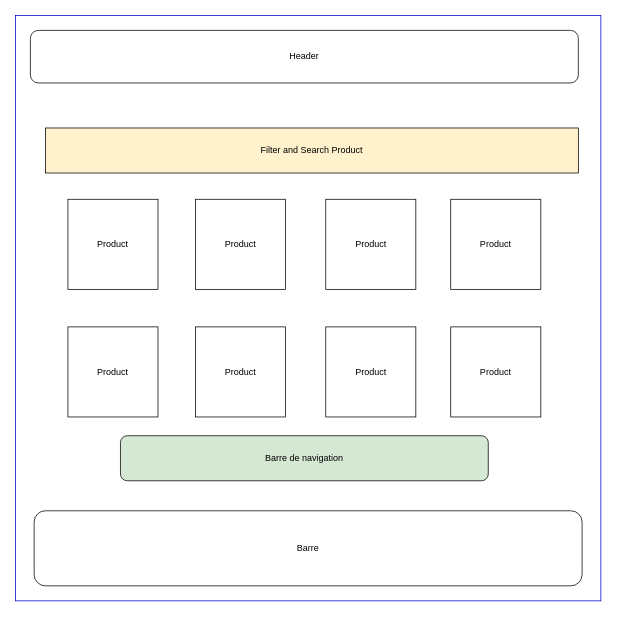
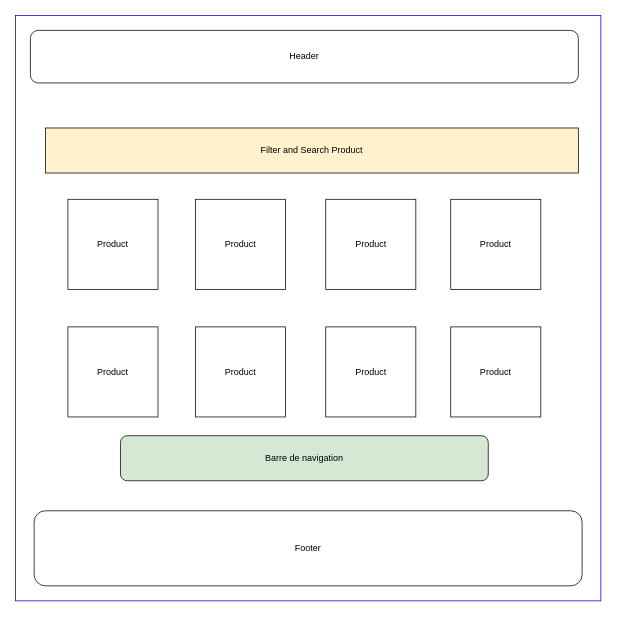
  <mxCell id="0" />
  <mxCell id="1" parent="0" />
  <mxCell id="2" value="" style="whiteSpace=wrap;html=1;aspect=fixed;strokeColor=#0000CC;" vertex="1" parent="1"><mxGeometry x="20" y="20" width="780" height="780" as="geometry" /></mxCell>
  <mxCell id="3" value="Header" style="rounded=1;whiteSpace=wrap;html=1;" vertex="1" parent="1"><mxGeometry x="40" y="40" width="730" height="70" as="geometry" /></mxCell>
- <mxCell id="4" value="Barre" style="rounded=1;whiteSpace=wrap;html=1;" vertex="1" parent="1"><mxGeometry x="45" y="680" width="730" height="100" as="geometry" /></mxCell>
+ <mxCell id="4" value="Footer" style="rounded=1;whiteSpace=wrap;html=1;" vertex="1" parent="1"><mxGeometry x="45" y="680" width="730" height="100" as="geometry" /></mxCell>
  <mxCell id="5" value="Product" style="whiteSpace=wrap;html=1;aspect=fixed;" vertex="1" parent="1"><mxGeometry x="90" y="265" width="120" height="120" as="geometry" /></mxCell>
  <mxCell id="6" value="Product" style="whiteSpace=wrap;html=1;aspect=fixed;" vertex="1" parent="1"><mxGeometry x="260" y="265" width="120" height="120" as="geometry" /></mxCell>
  <mxCell id="7" value="Product" style="whiteSpace=wrap;html=1;aspect=fixed;" vertex="1" parent="1"><mxGeometry x="433.5" y="265" width="120" height="120" as="geometry" /></mxCell>
  <mxCell id="8" value="Product" style="whiteSpace=wrap;html=1;aspect=fixed;" vertex="1" parent="1"><mxGeometry x="600" y="265" width="120" height="120" as="geometry" /></mxCell>
  <mxCell id="9" value="Product" style="whiteSpace=wrap;html=1;aspect=fixed;" vertex="1" parent="1"><mxGeometry x="90" y="435" width="120" height="120" as="geometry" /></mxCell>
  <mxCell id="10" value="Product" style="whiteSpace=wrap;html=1;aspect=fixed;" vertex="1" parent="1"><mxGeometry x="260" y="435" width="120" height="120" as="geometry" /></mxCell>
  <mxCell id="11" value="Product" style="whiteSpace=wrap;html=1;aspect=fixed;" vertex="1" parent="1"><mxGeometry x="433.5" y="435" width="120" height="120" as="geometry" /></mxCell>
  <mxCell id="12" value="Product" style="whiteSpace=wrap;html=1;aspect=fixed;" vertex="1" parent="1"><mxGeometry x="600" y="435" width="120" height="120" as="geometry" /></mxCell>
  <mxCell id="13" value="&lt;span&gt;Filter and Search Product&lt;/span&gt;" style="rounded=0;whiteSpace=wrap;html=1;fillColor=#fff2cc;" vertex="1" parent="1"><mxGeometry x="60" y="170" width="710" height="60" as="geometry" /></mxCell>
  <mxCell id="14" value="Barre de navigation" style="rounded=1;whiteSpace=wrap;html=1;fillColor=#d5e8d4;" vertex="1" parent="1"><mxGeometry x="160" y="580" width="490" height="60" as="geometry" /></mxCell>
